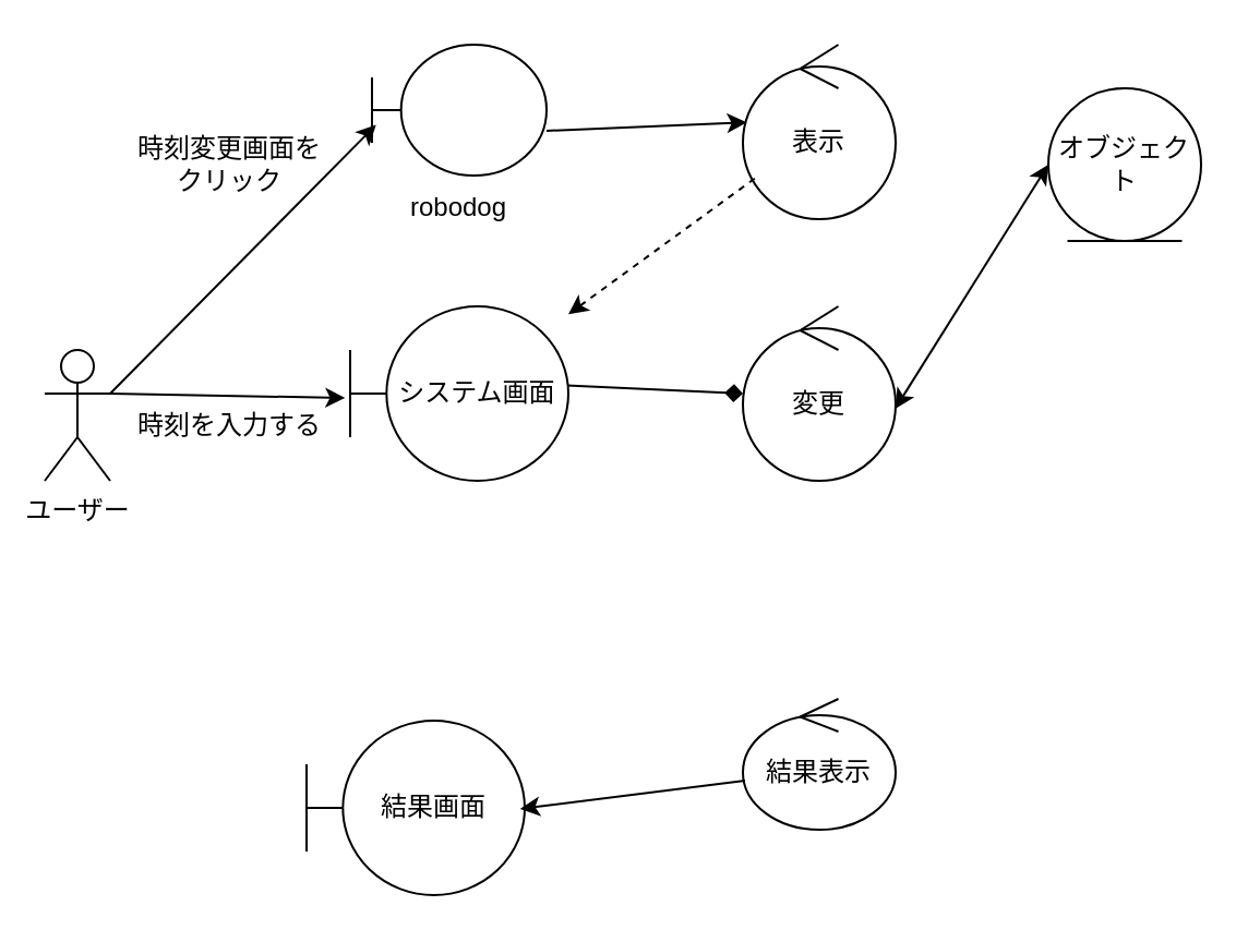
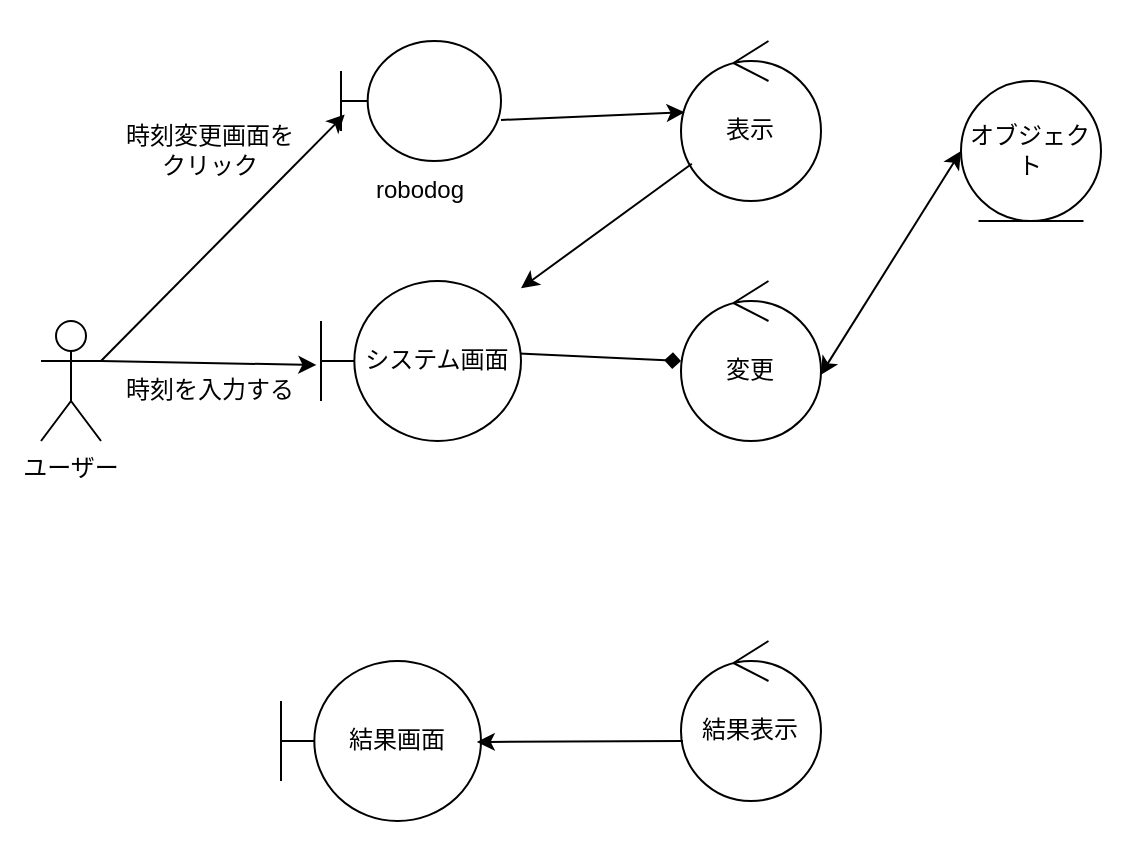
  <mxCell id="0" />
  <mxCell id="1" parent="0" />
  <mxCell id="2" value="ユーザー" style="shape=umlActor;verticalLabelPosition=bottom;verticalAlign=top;html=1;outlineConnect=0;" parent="1" vertex="1"><mxGeometry x="20" y="160" width="30" height="60" as="geometry" /></mxCell>
  <mxCell id="3" value="" style="shape=umlBoundary;whiteSpace=wrap;html=1;" parent="1" vertex="1"><mxGeometry x="170" width="80" height="60" as="geometry" y="20" /></mxCell>
  <mxCell id="4" value="" style="endArrow=classic;html=1;exitX=1;exitY=0.333;exitDx=0;exitDy=0;exitPerimeter=0;entryX=0.023;entryY=0.613;entryDx=0;entryDy=0;entryPerimeter=0;" parent="1" source="2" target="3" edge="1"><mxGeometry width="50" height="50" relative="1" as="geometry"><mxPoint x="60" y="190" as="sourcePoint" /><mxPoint x="170" y="180" as="targetPoint" /></mxGeometry></mxCell>
  <mxCell id="5" value="robodog" style="text;html=1;align=center;verticalAlign=middle;whiteSpace=wrap;rounded=0;" parent="1" vertex="1"><mxGeometry x="180" y="80" width="60" height="30" as="geometry" /></mxCell>
  <mxCell id="6" value="変更" style="ellipse;shape=umlControl;whiteSpace=wrap;html=1;" parent="1" vertex="1"><mxGeometry x="340" y="140" width="70" height="80" as="geometry" /></mxCell>
  <mxCell id="7" value="時刻変更画面をクリック" style="text;html=1;align=center;verticalAlign=middle;whiteSpace=wrap;rounded=0;" parent="1" vertex="1"><mxGeometry x="60" y="60" width="90" height="30" as="geometry" /></mxCell>
  <mxCell id="8" value="" style="endArrow=diamond;html=1;entryX=0;entryY=0.5;entryDx=0;entryDy=0;entryPerimeter=0;exitX=0.99;exitY=0.453;exitDx=0;exitDy=0;exitPerimeter=0;" parent="1" target="6" edge="1" source="13"><mxGeometry width="50" height="50" relative="1" as="geometry"><mxPoint x="250" y="180" as="sourcePoint" /><mxPoint x="390" y="290" as="targetPoint" /></mxGeometry></mxCell>
- <mxCell id="9" value="結果表示" style="ellipse;shape=umlControl;whiteSpace=wrap;html=1;" parent="1" vertex="1"><mxGeometry x="340" y="320" width="70" height="60" as="geometry" /></mxCell>
+ <mxCell id="9" value="結果表示" style="ellipse;shape=umlControl;whiteSpace=wrap;html=1;" parent="1" vertex="1"><mxGeometry x="340" y="320" width="70" height="80" as="geometry" /></mxCell>
  <mxCell id="10" value="オブジェクト" style="ellipse;shape=umlEntity;whiteSpace=wrap;html=1;" parent="1" vertex="1"><mxGeometry x="480" y="40" width="70" height="70" as="geometry" /></mxCell>
  <mxCell id="11" value="結果画面" style="shape=umlBoundary;whiteSpace=wrap;html=1;" parent="1" vertex="1"><mxGeometry x="140" y="330" width="100" height="80" as="geometry" /></mxCell>
  <mxCell id="12" value="" style="endArrow=classic;html=1;entryX=0.979;entryY=0.506;entryDx=0;entryDy=0;entryPerimeter=0;exitX=0.014;exitY=0.625;exitDx=0;exitDy=0;exitPerimeter=0;" parent="1" source="9" target="11" edge="1"><mxGeometry width="50" height="50" relative="1" as="geometry"><mxPoint x="290" y="340" as="sourcePoint" /><mxPoint x="340" y="290" as="targetPoint" /></mxGeometry></mxCell>
  <mxCell id="13" value="システム画面" style="shape=umlBoundary;whiteSpace=wrap;html=1;" parent="1" vertex="1"><mxGeometry x="160" y="140" width="100" height="80" as="geometry" /></mxCell>
  <mxCell id="14" value="" style="endArrow=classic;html=1;entryX=-0.023;entryY=0.525;entryDx=0;entryDy=0;entryPerimeter=0;" parent="1" target="13" edge="1"><mxGeometry width="50" height="50" relative="1" as="geometry"><mxPoint x="50" y="180" as="sourcePoint" /><mxPoint x="340" y="120" as="targetPoint" /></mxGeometry></mxCell>
  <mxCell id="15" value="時刻を入力する" style="text;html=1;align=center;verticalAlign=middle;whiteSpace=wrap;rounded=0;" parent="1" vertex="1"><mxGeometry x="60" y="180" width="90" height="30" as="geometry" /></mxCell>
  <mxCell id="16" value="表示" style="ellipse;shape=umlControl;whiteSpace=wrap;html=1;" parent="1" vertex="1"><mxGeometry x="340" width="70" height="80" as="geometry" y="20" /></mxCell>
  <mxCell id="17" value="" style="endArrow=classic;html=1;entryX=0.026;entryY=0.445;entryDx=0;entryDy=0;entryPerimeter=0;" parent="1" edge="1" target="16"><mxGeometry width="50" height="50" relative="1" as="geometry"><mxPoint x="250" y="59.5" as="sourcePoint" /><mxPoint x="329" y="59.5" as="targetPoint" /></mxGeometry></mxCell>
- <mxCell id="18" value="" style="endArrow=classic;html=1;dashed=1;" parent="1" source="16" target="13" edge="1"><mxGeometry width="50" height="50" relative="1" as="geometry"><mxPoint x="290" y="170" as="sourcePoint" /><mxPoint x="340" y="120" as="targetPoint" /></mxGeometry></mxCell>
+ <mxCell id="18" value="" style="endArrow=classic;html=1;" parent="1" source="16" target="13" edge="1"><mxGeometry width="50" height="50" relative="1" as="geometry"><mxPoint x="290" y="170" as="sourcePoint" /><mxPoint x="340" y="120" as="targetPoint" /></mxGeometry></mxCell>
  <mxCell id="19" value="" style="endArrow=classic;startArrow=classic;html=1;entryX=0;entryY=0.5;entryDx=0;entryDy=0;exitX=0.997;exitY=0.587;exitDx=0;exitDy=0;exitPerimeter=0;" edge="1" parent="1" source="6" target="10"><mxGeometry width="50" height="50" relative="1" as="geometry"><mxPoint x="340" y="170" as="sourcePoint" /><mxPoint x="390" y="120" as="targetPoint" /></mxGeometry></mxCell>
